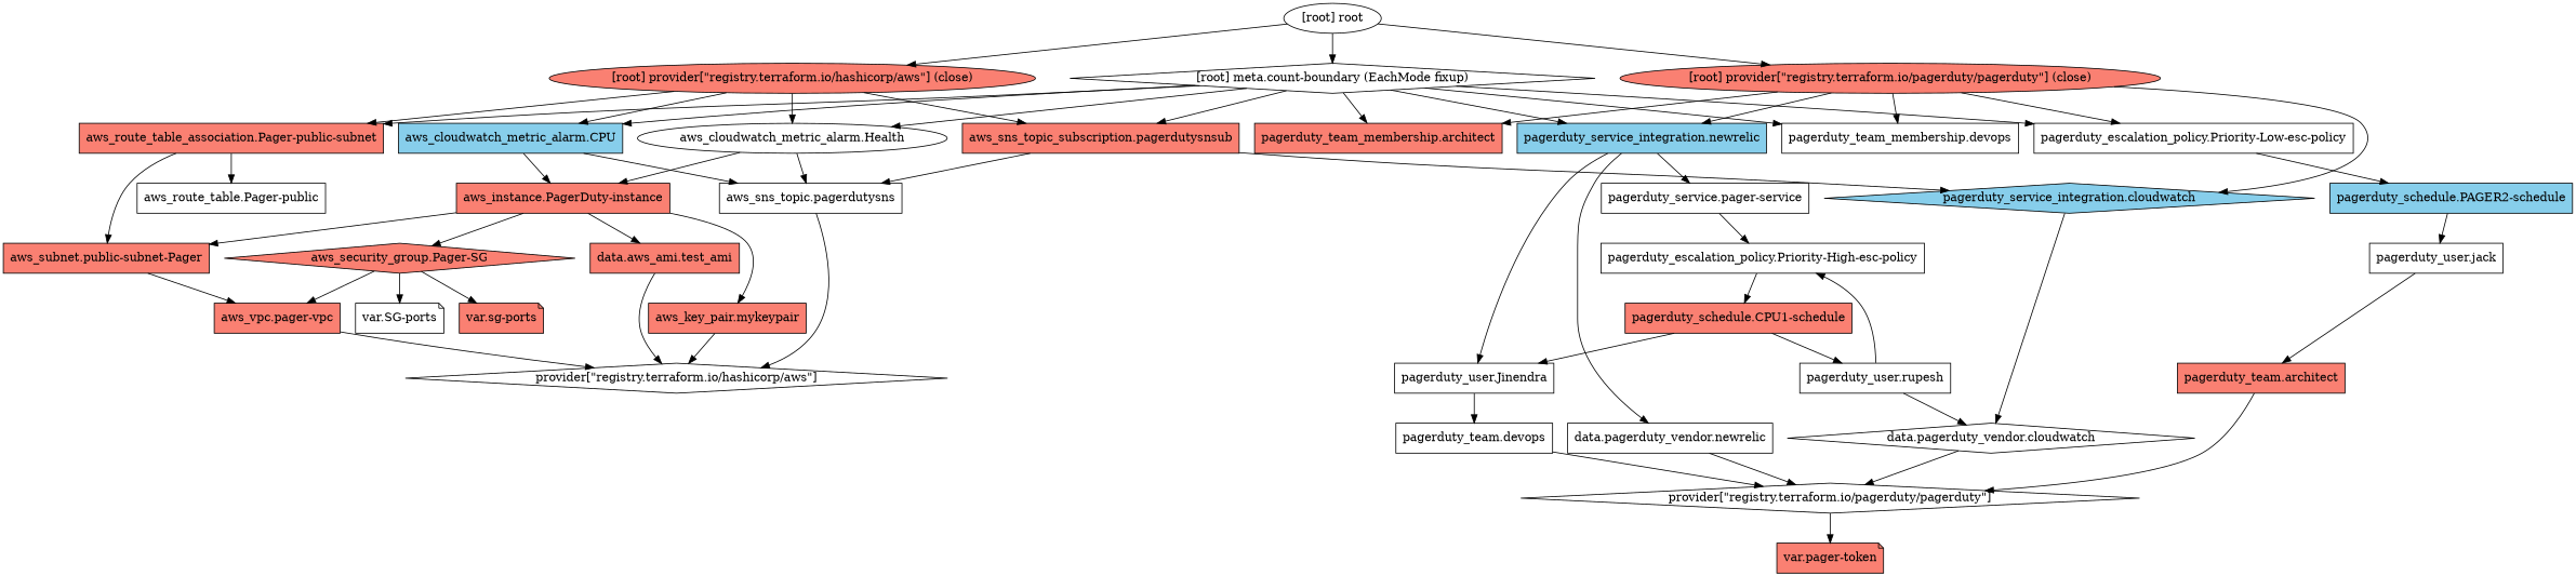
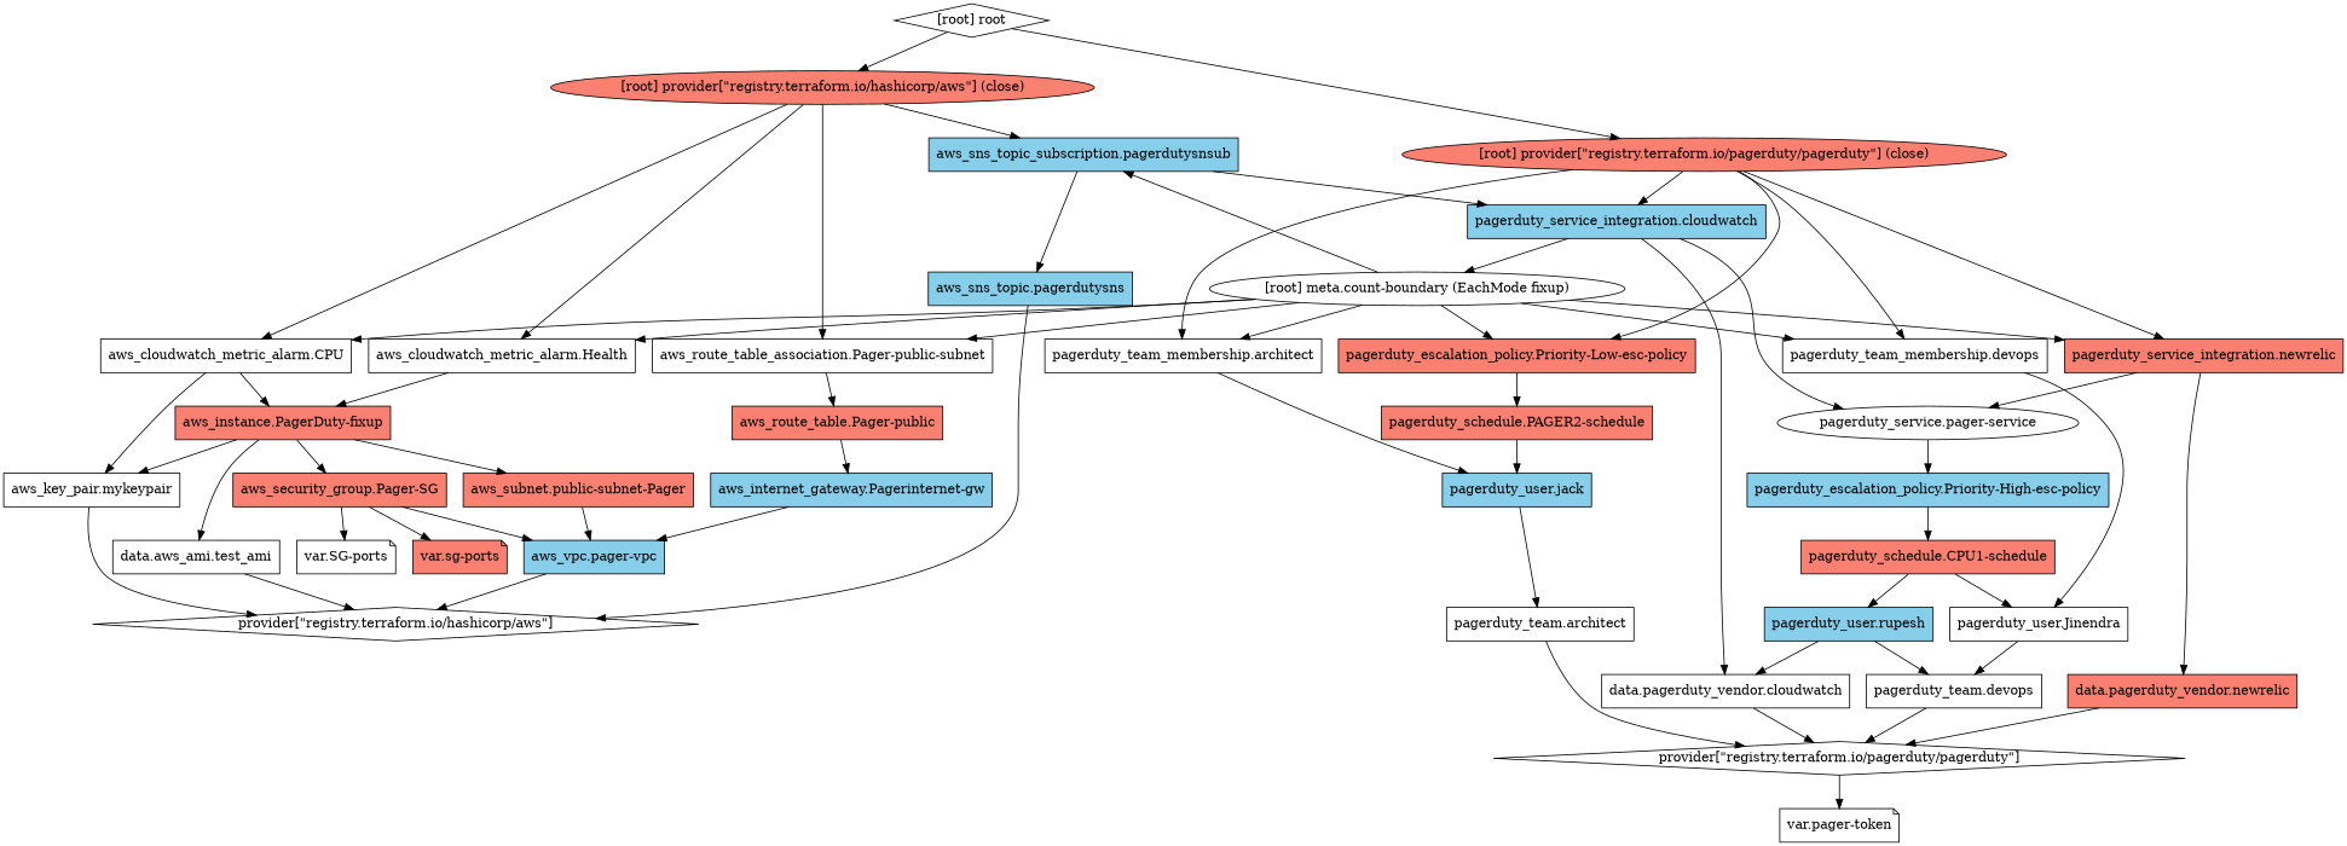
  digraph {
    compound=true
    newrank=true
    node [fillcolor=white shape=box style=filled]
-   n1 [fillcolor=skyblue label="aws_cloudwatch_metric_alarm.CPU"]
-   n2 [fillcolor=salmon label="aws_instance.PagerDuty-instance"]
-   n3 [label="aws_sns_topic.pagerdutysns"]
-   n4 [label="aws_cloudwatch_metric_alarm.Health" shape=ellipse]
-   n5 [fillcolor=salmon label="aws_key_pair.mykeypair"]
-   n6 [fillcolor=salmon label="aws_security_group.Pager-SG" shape=diamond]
+   n1 [label="aws_cloudwatch_metric_alarm.CPU"]
+   n2 [fillcolor=salmon label="aws_instance.PagerDuty-fixup"]
+   n3 [fillcolor=skyblue label="aws_sns_topic.pagerdutysns"]
+   n4 [label="aws_cloudwatch_metric_alarm.Health"]
+   n5 [label="aws_key_pair.mykeypair"]
+   n6 [fillcolor=salmon label="aws_security_group.Pager-SG"]
    n7 [fillcolor=salmon label="aws_subnet.public-subnet-Pager"]
-   n8 [fillcolor=salmon label="data.aws_ami.test_ami"]
-   n10 [fillcolor=salmon label="aws_vpc.pager-vpc"]
+   n8 [label="data.aws_ami.test_ami"]
+   n9 [fillcolor=skyblue label="aws_internet_gateway.Pagerinternet-gw"]
+   n10 [fillcolor=skyblue label="aws_vpc.pager-vpc"]
    n11 [label="provider[\"registry.terraform.io/hashicorp/aws\"]" shape=diamond]
-   n12 [label="aws_route_table.Pager-public"]
-   n13 [fillcolor=salmon label="aws_route_table_association.Pager-public-subnet"]
+   n12 [fillcolor=salmon label="aws_route_table.Pager-public"]
+   n13 [label="aws_route_table_association.Pager-public-subnet"]
    n14 [label="var.SG-ports" shape=note]
    n15 [fillcolor=salmon label="var.sg-ports" shape=note]
-   n16 [fillcolor=salmon label="aws_sns_topic_subscription.pagerdutysnsub"]
-   n17 [fillcolor=skyblue label="pagerduty_service_integration.cloudwatch" shape=diamond]
-   n18 [label="data.pagerduty_vendor.cloudwatch" shape=diamond]
+   n16 [fillcolor=skyblue label="aws_sns_topic_subscription.pagerdutysnsub"]
+   n17 [fillcolor=skyblue label="pagerduty_service_integration.cloudwatch"]
+   n18 [label="data.pagerduty_vendor.cloudwatch"]
    n19 [label="provider[\"registry.terraform.io/pagerduty/pagerduty\"]" shape=diamond]
-   n20 [label="data.pagerduty_vendor.newrelic"]
-   n21 [label="pagerduty_escalation_policy.Priority-High-esc-policy"]
+   n20 [fillcolor=salmon label="data.pagerduty_vendor.newrelic"]
+   n21 [fillcolor=skyblue label="pagerduty_escalation_policy.Priority-High-esc-policy"]
    n22 [fillcolor=salmon label="pagerduty_schedule.CPU1-schedule"]
-   n23 [label="pagerduty_escalation_policy.Priority-Low-esc-policy"]
-   n24 [fillcolor=skyblue label="pagerduty_schedule.PAGER2-schedule"]
+   n23 [fillcolor=salmon label="pagerduty_escalation_policy.Priority-Low-esc-policy"]
+   n24 [fillcolor=salmon label="pagerduty_schedule.PAGER2-schedule"]
    n25 [label="pagerduty_user.Jinendra"]
-   n26 [label="pagerduty_user.rupesh"]
-   n27 [label="pagerduty_user.jack"]
-   n28 [label="pagerduty_service.pager-service"]
-   n29 [fillcolor=skyblue label="pagerduty_service_integration.newrelic"]
-   n30 [fillcolor=salmon label="pagerduty_team.architect"]
+   n26 [fillcolor=skyblue label="pagerduty_user.rupesh"]
+   n27 [fillcolor=skyblue label="pagerduty_user.jack"]
+   n28 [label="pagerduty_service.pager-service" shape=ellipse]
+   n29 [fillcolor=salmon label="pagerduty_service_integration.newrelic"]
+   n30 [label="pagerduty_team.architect"]
    n31 [label="pagerduty_team.devops"]
-   n32 [fillcolor=salmon label="pagerduty_team_membership.architect"]
+   n32 [label="pagerduty_team_membership.architect"]
    n33 [label="pagerduty_team_membership.devops"]
-   n34 [fillcolor=salmon label="var.pager-token" shape=note]
-   "[root] meta.count-boundary (EachMode fixup)" [shape=diamond]
+   n34 [label="var.pager-token" shape=note]
+   "[root] meta.count-boundary (EachMode fixup)" [shape=""]
    "[root] provider[\"registry.terraform.io/hashicorp/aws\"] (close)" [fillcolor=salmon shape=""]
    "[root] provider[\"registry.terraform.io/pagerduty/pagerduty\"] (close)" [fillcolor=salmon shape=""]
-   "[root] root" [shape=""]
+   "[root] root" [shape=diamond]
    subgraph sub_1 {
      n1
      n2
      n3
      n4
      n5
      n6
      n7
      n8
+     n9
      n10
      n11
      n12
      n13
      n14
      n15
      n16
      n17
      n18
      n19
      n20
      n21
      n22
      n23
      n24
      n25
      n26
      n27
      n28
      n29
      n30
      n31
      n32
      n33
      n34
      "[root] meta.count-boundary (EachMode fixup)"
      "[root] provider[\"registry.terraform.io/hashicorp/aws\"] (close)"
      "[root] provider[\"registry.terraform.io/pagerduty/pagerduty\"] (close)"
      "[root] root"
    }
    n1 -> n2
-   n1 -> n3
+   n1 -> n5
    n2 -> n5
    n2 -> n6
    n2 -> n7
    n2 -> n8
    n3 -> n11
    n4 -> n2
-   n4 -> n3
    n5 -> n11
    n6 -> n10
    n6 -> n14
    n6 -> n15
    n7 -> n10
    n8 -> n11
+   n9 -> n10
    n10 -> n11
-   n13 -> n7
+   n12 -> n9
    n13 -> n12
    n16 -> n3
    n16 -> n17
    n17 -> n18
+   n17 -> n28
    n18 -> n19
    n19 -> n34
    n20 -> n19
    n21 -> n22
    n22 -> n25
    n22 -> n26
    n23 -> n24
    n24 -> n27
    n25 -> n31
    n26 -> n18
-   n26 -> n21
+   n26 -> n31
    n27 -> n30
    n28 -> n21
    n29 -> n20
    n29 -> n28
    n30 -> n19
    n31 -> n19
-   n29 -> n25
+   n32 -> n27
+   n33 -> n25
    "[root] meta.count-boundary (EachMode fixup)" -> n1
    "[root] meta.count-boundary (EachMode fixup)" -> n4
    "[root] meta.count-boundary (EachMode fixup)" -> n13
    "[root] meta.count-boundary (EachMode fixup)" -> n16
    "[root] meta.count-boundary (EachMode fixup)" -> n23
    "[root] meta.count-boundary (EachMode fixup)" -> n29
    "[root] meta.count-boundary (EachMode fixup)" -> n32
    "[root] meta.count-boundary (EachMode fixup)" -> n33
    "[root] provider[\"registry.terraform.io/hashicorp/aws\"] (close)" -> n1
    "[root] provider[\"registry.terraform.io/hashicorp/aws\"] (close)" -> n4
    "[root] provider[\"registry.terraform.io/hashicorp/aws\"] (close)" -> n13
    "[root] provider[\"registry.terraform.io/hashicorp/aws\"] (close)" -> n16
    "[root] provider[\"registry.terraform.io/pagerduty/pagerduty\"] (close)" -> n17
    "[root] provider[\"registry.terraform.io/pagerduty/pagerduty\"] (close)" -> n23
    "[root] provider[\"registry.terraform.io/pagerduty/pagerduty\"] (close)" -> n29
    "[root] provider[\"registry.terraform.io/pagerduty/pagerduty\"] (close)" -> n32
    "[root] provider[\"registry.terraform.io/pagerduty/pagerduty\"] (close)" -> n33
-   "[root] root" -> "[root] meta.count-boundary (EachMode fixup)"
+   n17 -> "[root] meta.count-boundary (EachMode fixup)"
    "[root] root" -> "[root] provider[\"registry.terraform.io/hashicorp/aws\"] (close)"
    "[root] root" -> "[root] provider[\"registry.terraform.io/pagerduty/pagerduty\"] (close)"
  }
